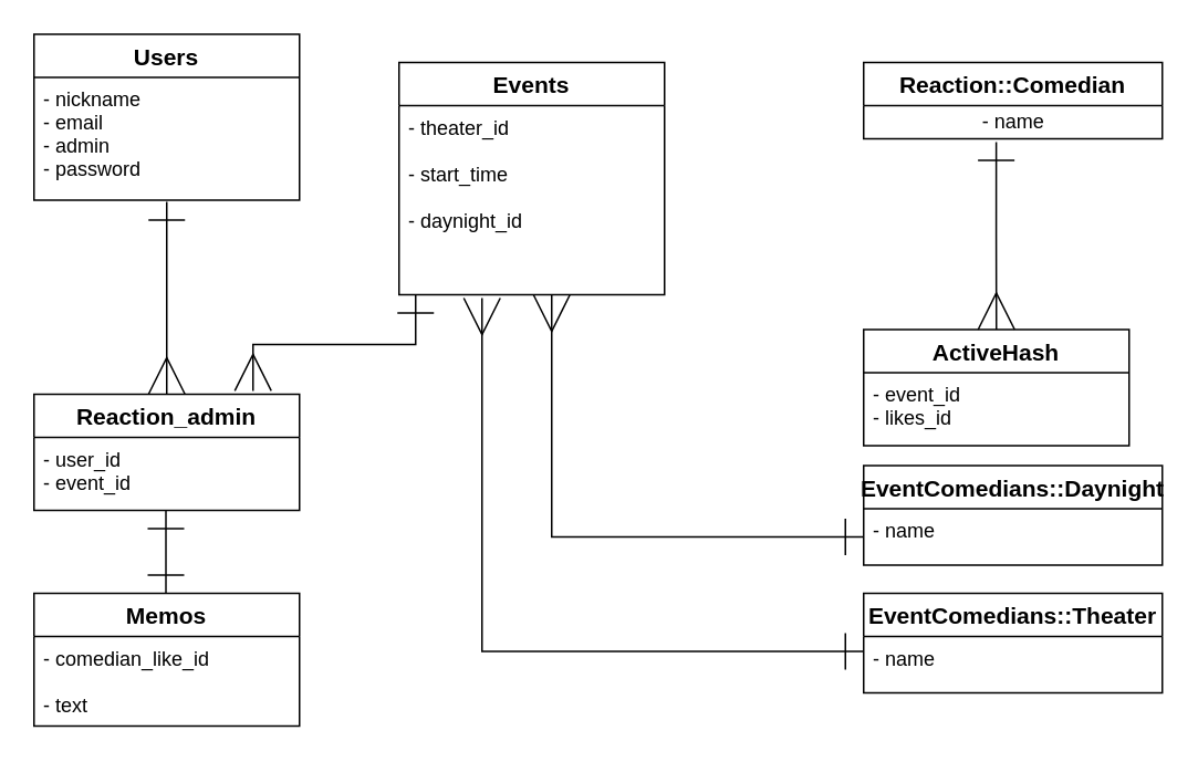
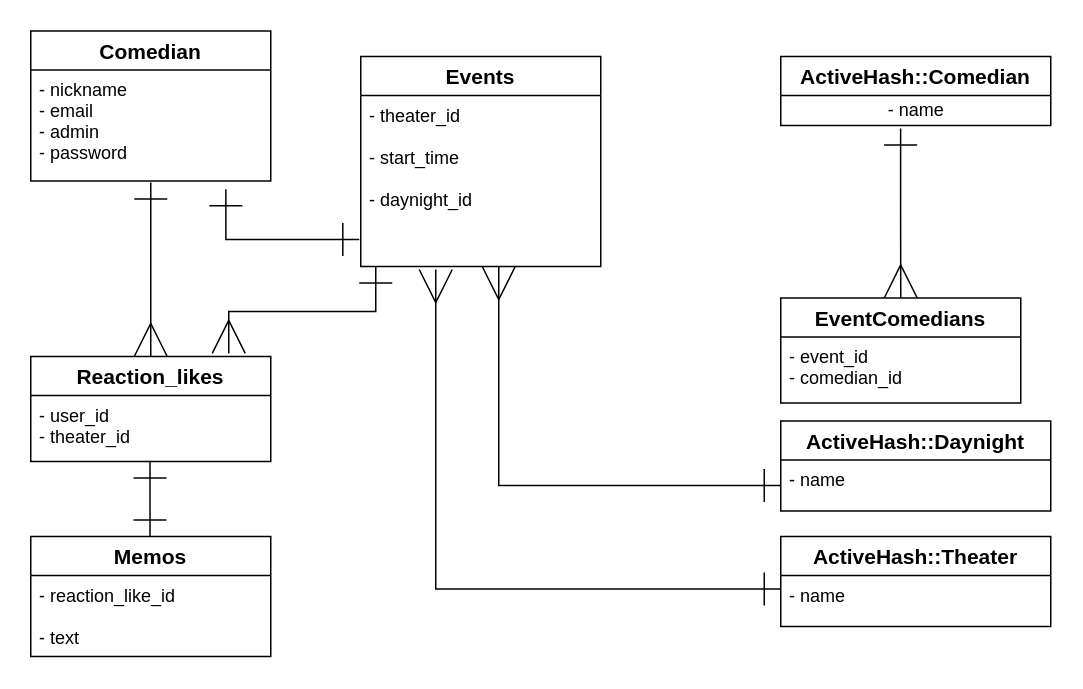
  <mxCell id="0" />
  <mxCell id="1" parent="0" />
- <mxCell id="2" value="Users" style="swimlane;fontStyle=1;childLayout=stackLayout;horizontal=1;startSize=26;horizontalStack=0;resizeParent=1;resizeParentMax=0;resizeLast=0;collapsible=1;marginBottom=0;align=center;fontSize=14;" parent="1" vertex="1"><mxGeometry x="20" y="20" width="160" height="100" as="geometry" /></mxCell>
+ <mxCell id="2" value="Comedian" style="swimlane;fontStyle=1;childLayout=stackLayout;horizontal=1;startSize=26;horizontalStack=0;resizeParent=1;resizeParentMax=0;resizeLast=0;collapsible=1;marginBottom=0;align=center;fontSize=14;" parent="1" vertex="1"><mxGeometry x="20" y="20" width="160" height="100" as="geometry" /></mxCell>
  <mxCell id="3" value="- nickname&#10;- email&#10;- admin&#10;- password" style="text;strokeColor=none;fillColor=none;spacingLeft=4;spacingRight=4;overflow=hidden;rotatable=0;points=[[0,0.5],[1,0.5]];portConstraint=eastwest;fontSize=12;" parent="2" vertex="1"><mxGeometry y="26" width="160" height="74" as="geometry" /></mxCell>
  <mxCell id="4" value="Events" style="swimlane;fontStyle=1;childLayout=stackLayout;horizontal=1;startSize=26;horizontalStack=0;resizeParent=1;resizeParentMax=0;resizeLast=0;collapsible=1;marginBottom=0;align=center;fontSize=14;" parent="1" vertex="1"><mxGeometry x="240" y="37" width="160" height="140" as="geometry" /></mxCell>
  <mxCell id="5" value="- theater_id&#10;&#10;- start_time&#10;&#10;- daynight_id" style="text;strokeColor=none;fillColor=none;spacingLeft=4;spacingRight=4;overflow=hidden;rotatable=0;points=[[0,0.5],[1,0.5]];portConstraint=eastwest;fontSize=12;" parent="4" vertex="1"><mxGeometry y="26" width="160" height="114" as="geometry" /></mxCell>
- <mxCell id="6" value="Reaction_admin" style="swimlane;fontStyle=1;childLayout=stackLayout;horizontal=1;startSize=26;horizontalStack=0;resizeParent=1;resizeParentMax=0;resizeLast=0;collapsible=1;marginBottom=0;align=center;fontSize=14;" parent="1" vertex="1"><mxGeometry x="20" y="237" width="160" height="70" as="geometry" /></mxCell>
- <mxCell id="7" value="- user_id&#10;- event_id" style="text;strokeColor=none;fillColor=none;spacingLeft=4;spacingRight=4;overflow=hidden;rotatable=0;points=[[0,0.5],[1,0.5]];portConstraint=eastwest;fontSize=12;" parent="6" vertex="1"><mxGeometry y="26" width="160" height="44" as="geometry" /></mxCell>
+ <mxCell id="6" value="Reaction_likes" style="swimlane;fontStyle=1;childLayout=stackLayout;horizontal=1;startSize=26;horizontalStack=0;resizeParent=1;resizeParentMax=0;resizeLast=0;collapsible=1;marginBottom=0;align=center;fontSize=14;" parent="1" vertex="1"><mxGeometry x="20" y="237" width="160" height="70" as="geometry" /></mxCell>
+ <mxCell id="7" value="- user_id&#10;- theater_id" style="text;strokeColor=none;fillColor=none;spacingLeft=4;spacingRight=4;overflow=hidden;rotatable=0;points=[[0,0.5],[1,0.5]];portConstraint=eastwest;fontSize=12;" parent="6" vertex="1"><mxGeometry y="26" width="160" height="44" as="geometry" /></mxCell>
  <mxCell id="8" value="Memos" style="swimlane;fontStyle=1;childLayout=stackLayout;horizontal=1;startSize=26;horizontalStack=0;resizeParent=1;resizeParentMax=0;resizeLast=0;collapsible=1;marginBottom=0;align=center;fontSize=14;" parent="1" vertex="1"><mxGeometry x="20" y="357" width="160" height="80" as="geometry" /></mxCell>
- <mxCell id="9" value="- comedian_like_id&#10;&#10;- text" style="text;strokeColor=none;fillColor=none;spacingLeft=4;spacingRight=4;overflow=hidden;rotatable=0;points=[[0,0.5],[1,0.5]];portConstraint=eastwest;fontSize=12;" parent="8" vertex="1"><mxGeometry y="26" width="160" height="54" as="geometry" /></mxCell>
- <mxCell id="10" value="ActiveHash" style="swimlane;fontStyle=1;childLayout=stackLayout;horizontal=1;startSize=26;horizontalStack=0;resizeParent=1;resizeParentMax=0;resizeLast=0;collapsible=1;marginBottom=0;align=center;fontSize=14;" parent="1" vertex="1"><mxGeometry x="520" y="198" width="160" height="70" as="geometry" /></mxCell>
- <mxCell id="11" value="- event_id&#10;- likes_id" style="text;strokeColor=none;fillColor=none;spacingLeft=4;spacingRight=4;overflow=hidden;rotatable=0;points=[[0,0.5],[1,0.5]];portConstraint=eastwest;fontSize=12;" parent="10" vertex="1"><mxGeometry y="26" width="160" height="44" as="geometry" /></mxCell>
- <mxCell id="12" value="Reaction::Comedian" style="swimlane;fontStyle=1;childLayout=stackLayout;horizontal=1;startSize=26;horizontalStack=0;resizeParent=1;resizeParentMax=0;resizeLast=0;collapsible=1;marginBottom=0;align=center;fontSize=14;" parent="1" vertex="1"><mxGeometry x="520" y="37" width="180" height="46" as="geometry" /></mxCell>
+ <mxCell id="9" value="- reaction_like_id&#10;&#10;- text" style="text;strokeColor=none;fillColor=none;spacingLeft=4;spacingRight=4;overflow=hidden;rotatable=0;points=[[0,0.5],[1,0.5]];portConstraint=eastwest;fontSize=12;" parent="8" vertex="1"><mxGeometry y="26" width="160" height="54" as="geometry" /></mxCell>
+ <mxCell id="10" value="EventComedians" style="swimlane;fontStyle=1;childLayout=stackLayout;horizontal=1;startSize=26;horizontalStack=0;resizeParent=1;resizeParentMax=0;resizeLast=0;collapsible=1;marginBottom=0;align=center;fontSize=14;" parent="1" vertex="1"><mxGeometry x="520" y="198" width="160" height="70" as="geometry" /></mxCell>
+ <mxCell id="11" value="- event_id&#10;- comedian_id" style="text;strokeColor=none;fillColor=none;spacingLeft=4;spacingRight=4;overflow=hidden;rotatable=0;points=[[0,0.5],[1,0.5]];portConstraint=eastwest;fontSize=12;" parent="10" vertex="1"><mxGeometry y="26" width="160" height="44" as="geometry" /></mxCell>
+ <mxCell id="12" value="ActiveHash::Comedian" style="swimlane;fontStyle=1;childLayout=stackLayout;horizontal=1;startSize=26;horizontalStack=0;resizeParent=1;resizeParentMax=0;resizeLast=0;collapsible=1;marginBottom=0;align=center;fontSize=14;" parent="1" vertex="1"><mxGeometry x="520" y="37" width="180" height="46" as="geometry" /></mxCell>
  <mxCell id="13" value="&lt;span style=&quot;text-align: left&quot;&gt;-&amp;nbsp;name&lt;/span&gt;" style="text;html=1;align=center;verticalAlign=middle;resizable=0;points=[];autosize=1;strokeColor=none;" parent="12" vertex="1"><mxGeometry y="26" width="180" height="20" as="geometry" /></mxCell>
- <mxCell id="14" value="EventComedians::Daynight" style="swimlane;fontStyle=1;childLayout=stackLayout;horizontal=1;startSize=26;horizontalStack=0;resizeParent=1;resizeParentMax=0;resizeLast=0;collapsible=1;marginBottom=0;align=center;fontSize=14;" parent="1" vertex="1"><mxGeometry x="520" y="280" width="180" height="60" as="geometry" /></mxCell>
+ <mxCell id="14" value="ActiveHash::Daynight" style="swimlane;fontStyle=1;childLayout=stackLayout;horizontal=1;startSize=26;horizontalStack=0;resizeParent=1;resizeParentMax=0;resizeLast=0;collapsible=1;marginBottom=0;align=center;fontSize=14;" parent="1" vertex="1"><mxGeometry x="520" y="280" width="180" height="60" as="geometry" /></mxCell>
  <mxCell id="15" value="- name" style="text;strokeColor=none;fillColor=none;spacingLeft=4;spacingRight=4;overflow=hidden;rotatable=0;points=[[0,0.5],[1,0.5]];portConstraint=eastwest;fontSize=12;" parent="14" vertex="1"><mxGeometry y="26" width="180" height="34" as="geometry" /></mxCell>
- <mxCell id="16" value="EventComedians::Theater" style="swimlane;fontStyle=1;childLayout=stackLayout;horizontal=1;startSize=26;horizontalStack=0;resizeParent=1;resizeParentMax=0;resizeLast=0;collapsible=1;marginBottom=0;align=center;fontSize=14;" parent="1" vertex="1"><mxGeometry x="520" y="357" width="180" height="60" as="geometry" /></mxCell>
+ <mxCell id="16" value="ActiveHash::Theater" style="swimlane;fontStyle=1;childLayout=stackLayout;horizontal=1;startSize=26;horizontalStack=0;resizeParent=1;resizeParentMax=0;resizeLast=0;collapsible=1;marginBottom=0;align=center;fontSize=14;" parent="1" vertex="1"><mxGeometry x="520" y="357" width="180" height="60" as="geometry" /></mxCell>
  <mxCell id="17" value="- name" style="text;strokeColor=none;fillColor=none;spacingLeft=4;spacingRight=4;overflow=hidden;rotatable=0;points=[[0,0.5],[1,0.5]];portConstraint=eastwest;fontSize=12;" parent="16" vertex="1"><mxGeometry y="26" width="180" height="34" as="geometry" /></mxCell>
  <mxCell id="18" style="edgeStyle=orthogonalEdgeStyle;rounded=0;orthogonalLoop=1;jettySize=auto;html=1;exitX=0.575;exitY=1;exitDx=0;exitDy=0;entryX=0;entryY=0.5;entryDx=0;entryDy=0;endArrow=ERone;endFill=0;endSize=20;startSize=20;startArrow=ERmany;startFill=0;exitPerimeter=0;" parent="1" source="5" target="15" edge="1"><mxGeometry relative="1" as="geometry"><mxPoint x="290" y="258" as="sourcePoint" /><mxPoint x="410" y="379" as="targetPoint" /></mxGeometry></mxCell>
  <mxCell id="19" style="edgeStyle=orthogonalEdgeStyle;rounded=0;orthogonalLoop=1;jettySize=auto;html=1;entryX=0;entryY=0.5;entryDx=0;entryDy=0;endArrow=ERone;endFill=0;endSize=20;startSize=20;startArrow=ERmany;startFill=0;" parent="1" edge="1"><mxGeometry relative="1" as="geometry"><mxPoint x="290" y="179" as="sourcePoint" /><mxPoint x="520" y="392" as="targetPoint" /><Array as="points"><mxPoint x="290" y="392" /></Array></mxGeometry></mxCell>
  <mxCell id="20" style="edgeStyle=orthogonalEdgeStyle;rounded=0;orthogonalLoop=1;jettySize=auto;html=1;exitX=0.5;exitY=0;exitDx=0;exitDy=0;endArrow=ERone;endFill=0;endSize=20;startSize=20;startArrow=ERmany;startFill=0;" parent="1" source="6" edge="1"><mxGeometry relative="1" as="geometry"><mxPoint x="100" y="231" as="sourcePoint" /><mxPoint x="100" y="121" as="targetPoint" /><Array as="points"><mxPoint x="100" y="167" /><mxPoint x="100" y="167" /></Array></mxGeometry></mxCell>
  <mxCell id="21" style="edgeStyle=orthogonalEdgeStyle;rounded=0;orthogonalLoop=1;jettySize=auto;html=1;entryX=0.5;entryY=0;entryDx=0;entryDy=0;endArrow=ERmany;endFill=0;endSize=20;startSize=20;startArrow=ERone;startFill=0;exitX=0.444;exitY=1.1;exitDx=0;exitDy=0;exitPerimeter=0;" parent="1" source="13" target="10" edge="1"><mxGeometry relative="1" as="geometry"><mxPoint x="600" y="87" as="sourcePoint" /><mxPoint x="530" y="251" as="targetPoint" /><Array as="points" /></mxGeometry></mxCell>
  <mxCell id="22" style="edgeStyle=orthogonalEdgeStyle;rounded=0;orthogonalLoop=1;jettySize=auto;html=1;endArrow=ERone;endFill=0;endSize=20;startSize=20;startArrow=ERone;startFill=0;" parent="1" edge="1"><mxGeometry relative="1" as="geometry"><mxPoint x="100" y="357" as="sourcePoint" /><mxPoint x="99.5" y="307" as="targetPoint" /><Array as="points"><mxPoint x="99.5" y="307" /><mxPoint x="99.5" y="307" /></Array></mxGeometry></mxCell>
+ <mxCell id="23" style="edgeStyle=orthogonalEdgeStyle;rounded=0;orthogonalLoop=1;jettySize=auto;html=1;endArrow=ERone;endFill=0;endSize=20;startSize=20;startArrow=ERone;startFill=0;entryX=0.813;entryY=1.074;entryDx=0;entryDy=0;entryPerimeter=0;exitX=-0.006;exitY=0.842;exitDx=0;exitDy=0;exitPerimeter=0;" parent="1" source="5" target="3" edge="1"><mxGeometry relative="1" as="geometry"><mxPoint x="109.5" y="367" as="sourcePoint" /><mxPoint x="109.5" y="317" as="targetPoint" /><Array as="points"><mxPoint x="150" y="159" /></Array></mxGeometry></mxCell>
  <mxCell id="24" style="edgeStyle=orthogonalEdgeStyle;rounded=0;orthogonalLoop=1;jettySize=auto;html=1;exitX=0.825;exitY=-0.029;exitDx=0;exitDy=0;endArrow=ERone;endFill=0;endSize=20;startSize=20;startArrow=ERmany;startFill=0;exitPerimeter=0;" parent="1" source="6" edge="1"><mxGeometry relative="1" as="geometry"><mxPoint x="250" y="293" as="sourcePoint" /><mxPoint x="250" y="177" as="targetPoint" /><Array as="points"><mxPoint x="152" y="207" /><mxPoint x="250" y="207" /></Array></mxGeometry></mxCell>
